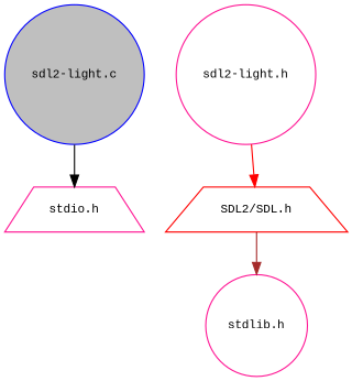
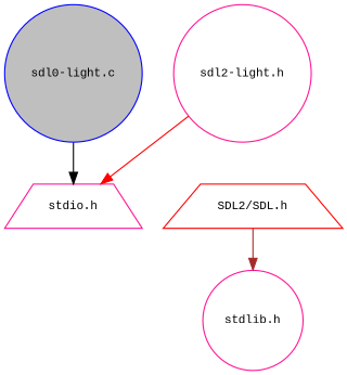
  digraph {
    fontname="Liberation Mono"
    node [color=deeppink fillcolor=white fontname="Liberation Mono" fontsize=10 shape=circle style=filled]
    edge [fontname="Liberation Mono" fontsize=10 labelfontname=Helvetica labelfontsize=10 style=solid]
-   n1 [color=blue fillcolor=grey75 fontcolor=black height=0.2 label="sdl2-light.c" width=0.4]
+   n1 [color=blue fillcolor=grey75 fontcolor=black height=0.2 label="sdl0-light.c" width=0.4]
    n2 [height=0.2 label="stdio.h" shape=trapezium width=0.4]
    n3 [height=0.2 label="sdl2-light.h" width=0.4]
    n4 [color=red height=0.2 label="SDL2/SDL.h" shape=trapezium width=0.4]
    n5 [height=0.2 label="stdlib.h" width=0.4]
    n1 -> n2 [color=black]
-   n3 -> n4 [color=red]
+   n3 -> n2 [color=red]
    n4 -> n5 [color=brown]
  }
